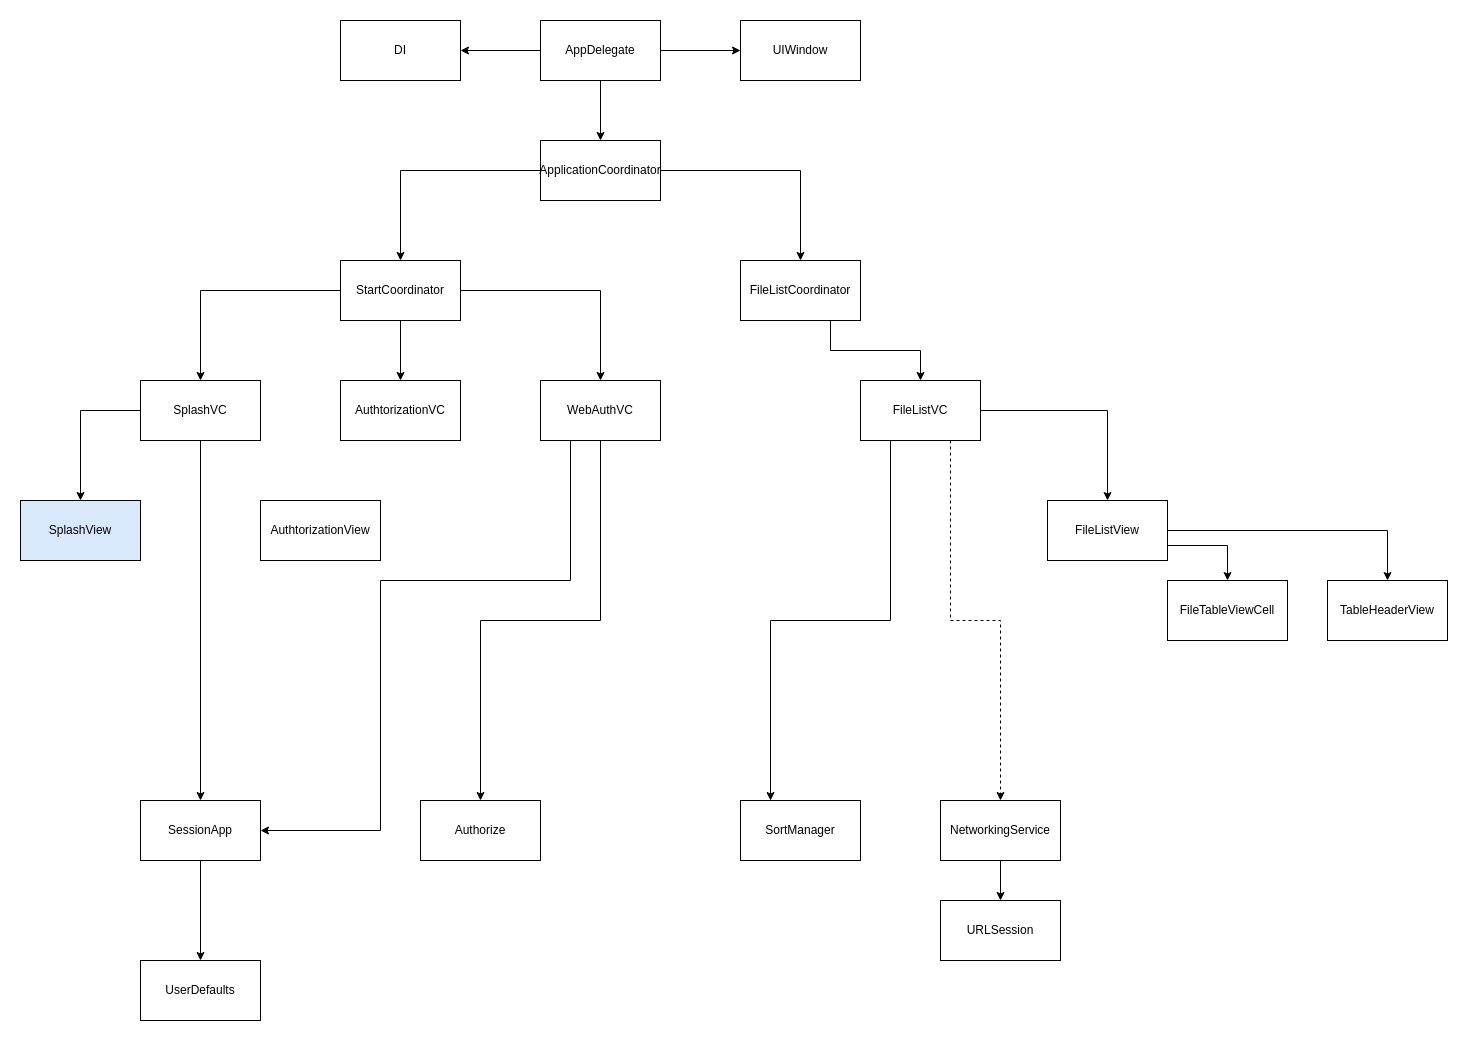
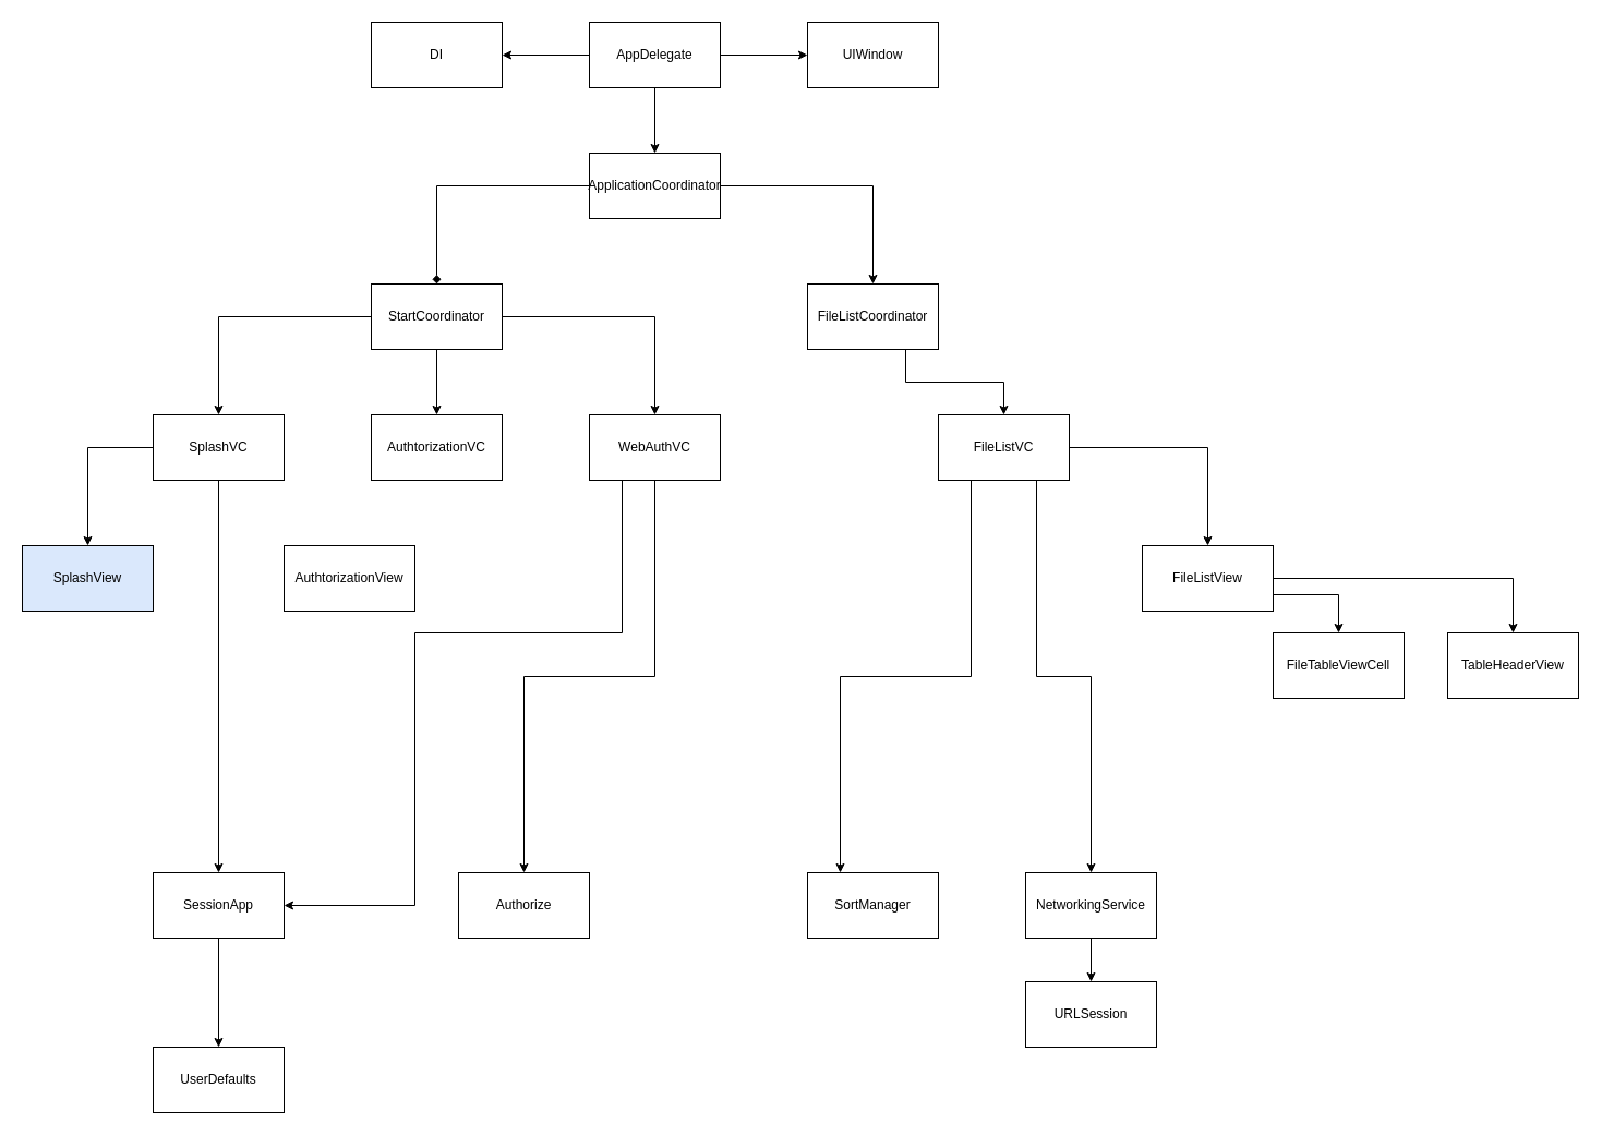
  <mxCell id="0" />
  <mxCell id="1" parent="0" />
  <mxCell id="2" style="edgeStyle=orthogonalEdgeStyle;rounded=0;orthogonalLoop=1;jettySize=auto;html=1;" edge="1" parent="1" source="5" target="7"><mxGeometry relative="1" as="geometry" /></mxCell>
  <mxCell id="3" style="edgeStyle=orthogonalEdgeStyle;rounded=0;orthogonalLoop=1;jettySize=auto;html=1;" edge="1" parent="1" source="5" target="6"><mxGeometry relative="1" as="geometry" /></mxCell>
  <mxCell id="4" style="edgeStyle=orthogonalEdgeStyle;rounded=0;orthogonalLoop=1;jettySize=auto;html=1;entryX=0.5;entryY=0;entryDx=0;entryDy=0;" edge="1" parent="1" source="5" target="10"><mxGeometry relative="1" as="geometry" /></mxCell>
  <mxCell id="5" value="AppDelegate" style="rounded=0;whiteSpace=wrap;html=1;" parent="1" vertex="1"><mxGeometry x="540" y="20" width="120" height="60" as="geometry" /></mxCell>
  <mxCell id="6" value="UIWindow" style="rounded=0;whiteSpace=wrap;html=1;" vertex="1" parent="1"><mxGeometry x="740" y="20" width="120" height="60" as="geometry" /></mxCell>
  <mxCell id="7" value="DI" style="rounded=0;whiteSpace=wrap;html=1;" vertex="1" parent="1"><mxGeometry x="340" y="20" width="120" height="60" as="geometry" /></mxCell>
  <mxCell id="8" style="edgeStyle=orthogonalEdgeStyle;rounded=0;orthogonalLoop=1;jettySize=auto;html=1;entryX=0.5;entryY=0;entryDx=0;entryDy=0;" edge="1" parent="1" source="10" target="14"><mxGeometry relative="1" as="geometry" /></mxCell>
- <mxCell id="9" style="edgeStyle=orthogonalEdgeStyle;rounded=0;orthogonalLoop=1;jettySize=auto;html=1;" edge="1" parent="1" source="10" target="18"><mxGeometry relative="1" as="geometry" /></mxCell>
+ <mxCell id="9" style="edgeStyle=orthogonalEdgeStyle;rounded=0;orthogonalLoop=1;jettySize=auto;html=1;endArrow=diamond;" edge="1" parent="1" source="10" target="18"><mxGeometry relative="1" as="geometry" /></mxCell>
  <mxCell id="10" value="ApplicationCoordinator" style="rounded=0;whiteSpace=wrap;html=1;" vertex="1" parent="1"><mxGeometry x="540" y="140" width="120" height="60" as="geometry" /></mxCell>
  <mxCell id="11" style="edgeStyle=orthogonalEdgeStyle;rounded=0;orthogonalLoop=1;jettySize=auto;html=1;exitX=0.75;exitY=1;exitDx=0;exitDy=0;" edge="1" parent="1" source="14" target="42"><mxGeometry relative="1" as="geometry" /></mxCell>
  <mxCell id="12" style="edgeStyle=orthogonalEdgeStyle;rounded=0;orthogonalLoop=1;jettySize=auto;html=1;entryX=0.25;entryY=0;entryDx=0;entryDy=0;exitX=0.25;exitY=1;exitDx=0;exitDy=0;" edge="1" parent="1" source="42" target="37"><mxGeometry relative="1" as="geometry" /></mxCell>
- <mxCell id="13" style="edgeStyle=orthogonalEdgeStyle;rounded=0;orthogonalLoop=1;jettySize=auto;html=1;exitX=0.75;exitY=1;exitDx=0;exitDy=0;dashed=1;" edge="1" parent="1" source="42" target="39"><mxGeometry relative="1" as="geometry"><Array as="points"><mxPoint x="950" y="620" /><mxPoint x="1000" y="620" /></Array></mxGeometry></mxCell>
+ <mxCell id="13" style="edgeStyle=orthogonalEdgeStyle;rounded=0;orthogonalLoop=1;jettySize=auto;html=1;exitX=0.75;exitY=1;exitDx=0;exitDy=0;" edge="1" parent="1" source="42" target="39"><mxGeometry relative="1" as="geometry"><Array as="points"><mxPoint x="950" y="620" /><mxPoint x="1000" y="620" /></Array></mxGeometry></mxCell>
  <mxCell id="14" value="FileListCoordinator" style="rounded=0;whiteSpace=wrap;html=1;" vertex="1" parent="1"><mxGeometry x="740" y="260" width="120" height="60" as="geometry" /></mxCell>
  <mxCell id="15" style="edgeStyle=orthogonalEdgeStyle;rounded=0;orthogonalLoop=1;jettySize=auto;html=1;" edge="1" parent="1" source="18" target="21"><mxGeometry relative="1" as="geometry" /></mxCell>
  <mxCell id="16" style="edgeStyle=orthogonalEdgeStyle;rounded=0;orthogonalLoop=1;jettySize=auto;html=1;" edge="1" parent="1" source="18" target="24"><mxGeometry relative="1" as="geometry" /></mxCell>
  <mxCell id="17" style="edgeStyle=orthogonalEdgeStyle;rounded=0;orthogonalLoop=1;jettySize=auto;html=1;" edge="1" parent="1" source="18" target="25"><mxGeometry relative="1" as="geometry" /></mxCell>
  <mxCell id="18" value="StartCoordinator" style="rounded=0;whiteSpace=wrap;html=1;" vertex="1" parent="1"><mxGeometry x="340" y="260" width="120" height="60" as="geometry" /></mxCell>
  <mxCell id="19" style="edgeStyle=orthogonalEdgeStyle;rounded=0;orthogonalLoop=1;jettySize=auto;html=1;entryX=0.5;entryY=0;entryDx=0;entryDy=0;exitX=0;exitY=0.5;exitDx=0;exitDy=0;" edge="1" parent="1" source="21" target="26"><mxGeometry relative="1" as="geometry" /></mxCell>
  <mxCell id="20" style="edgeStyle=orthogonalEdgeStyle;rounded=0;orthogonalLoop=1;jettySize=auto;html=1;" edge="1" parent="1" source="21" target="29"><mxGeometry relative="1" as="geometry" /></mxCell>
  <mxCell id="21" value="SplashVC" style="rounded=0;whiteSpace=wrap;html=1;" vertex="1" parent="1"><mxGeometry x="140" y="380" width="120" height="60" as="geometry" /></mxCell>
  <mxCell id="22" style="edgeStyle=orthogonalEdgeStyle;rounded=0;orthogonalLoop=1;jettySize=auto;html=1;entryX=1;entryY=0.5;entryDx=0;entryDy=0;exitX=0.25;exitY=1;exitDx=0;exitDy=0;" edge="1" parent="1" source="25" target="29"><mxGeometry relative="1" as="geometry"><Array as="points"><mxPoint x="570" y="580" /><mxPoint x="380" y="580" /><mxPoint x="380" y="830" /></Array></mxGeometry></mxCell>
  <mxCell id="23" style="edgeStyle=orthogonalEdgeStyle;rounded=0;orthogonalLoop=1;jettySize=auto;html=1;exitX=0.5;exitY=1;exitDx=0;exitDy=0;" edge="1" parent="1" source="25" target="31"><mxGeometry relative="1" as="geometry"><Array as="points"><mxPoint x="600" y="620" /><mxPoint x="480" y="620" /></Array></mxGeometry></mxCell>
  <mxCell id="24" value="AuthtorizationVC" style="rounded=0;whiteSpace=wrap;html=1;" vertex="1" parent="1"><mxGeometry x="340" y="380" width="120" height="60" as="geometry" /></mxCell>
  <mxCell id="25" value="WebAuthVC" style="rounded=0;whiteSpace=wrap;html=1;" vertex="1" parent="1"><mxGeometry x="540" y="380" width="120" height="60" as="geometry" /></mxCell>
  <mxCell id="26" value="SplashView" style="rounded=0;whiteSpace=wrap;html=1;fillColor=#dae8fc;" vertex="1" parent="1"><mxGeometry x="20" y="500" width="120" height="60" as="geometry" /></mxCell>
  <mxCell id="27" value="AuthtorizationView" style="rounded=0;whiteSpace=wrap;html=1;" vertex="1" parent="1"><mxGeometry x="260" y="500" width="120" height="60" as="geometry" /></mxCell>
  <mxCell id="28" style="edgeStyle=orthogonalEdgeStyle;rounded=0;orthogonalLoop=1;jettySize=auto;html=1;" edge="1" parent="1" source="29" target="30"><mxGeometry relative="1" as="geometry" /></mxCell>
  <mxCell id="29" value="SessionApp" style="rounded=0;whiteSpace=wrap;html=1;" vertex="1" parent="1"><mxGeometry x="140" y="800" width="120" height="60" as="geometry" /></mxCell>
  <mxCell id="30" value="UserDefaults" style="rounded=0;whiteSpace=wrap;html=1;" vertex="1" parent="1"><mxGeometry x="140" y="960" width="120" height="60" as="geometry" /></mxCell>
  <mxCell id="31" value="Authorize" style="rounded=0;whiteSpace=wrap;html=1;" vertex="1" parent="1"><mxGeometry x="420" y="800" width="120" height="60" as="geometry" /></mxCell>
  <mxCell id="32" style="edgeStyle=orthogonalEdgeStyle;rounded=0;orthogonalLoop=1;jettySize=auto;html=1;entryX=0.5;entryY=0;entryDx=0;entryDy=0;" edge="1" parent="1" source="34" target="36"><mxGeometry relative="1" as="geometry" /></mxCell>
  <mxCell id="33" style="edgeStyle=orthogonalEdgeStyle;rounded=0;orthogonalLoop=1;jettySize=auto;html=1;exitX=1;exitY=0.75;exitDx=0;exitDy=0;entryX=0.5;entryY=0;entryDx=0;entryDy=0;" edge="1" parent="1" source="34" target="35"><mxGeometry relative="1" as="geometry" /></mxCell>
  <mxCell id="34" value="FileListView" style="rounded=0;whiteSpace=wrap;html=1;" vertex="1" parent="1"><mxGeometry x="1047" y="500" width="120" height="60" as="geometry" /></mxCell>
  <mxCell id="35" value="FileTableViewCell" style="rounded=0;whiteSpace=wrap;html=1;" vertex="1" parent="1"><mxGeometry x="1167" y="580" width="120" height="60" as="geometry" /></mxCell>
  <mxCell id="36" value="TableHeaderView" style="rounded=0;whiteSpace=wrap;html=1;" vertex="1" parent="1"><mxGeometry x="1327" y="580" width="120" height="60" as="geometry" /></mxCell>
  <mxCell id="37" value="SortManager" style="rounded=0;whiteSpace=wrap;html=1;" vertex="1" parent="1"><mxGeometry x="740" y="800" width="120" height="60" as="geometry" /></mxCell>
  <mxCell id="38" style="edgeStyle=orthogonalEdgeStyle;rounded=0;orthogonalLoop=1;jettySize=auto;html=1;entryX=0.5;entryY=0;entryDx=0;entryDy=0;" edge="1" parent="1" source="39" target="40"><mxGeometry relative="1" as="geometry" /></mxCell>
  <mxCell id="39" value="NetworkingService" style="rounded=0;whiteSpace=wrap;html=1;" vertex="1" parent="1"><mxGeometry x="940" y="800" width="120" height="60" as="geometry" /></mxCell>
  <mxCell id="40" value="URLSession" style="rounded=0;whiteSpace=wrap;html=1;" vertex="1" parent="1"><mxGeometry x="940" y="900" width="120" height="60" as="geometry" /></mxCell>
  <mxCell id="41" style="edgeStyle=orthogonalEdgeStyle;rounded=0;orthogonalLoop=1;jettySize=auto;html=1;" edge="1" parent="1" source="42" target="34"><mxGeometry relative="1" as="geometry" /></mxCell>
  <mxCell id="42" value="FileListVC" style="rounded=0;whiteSpace=wrap;html=1;" vertex="1" parent="1"><mxGeometry x="860" y="380" width="120" height="60" as="geometry" /></mxCell>
